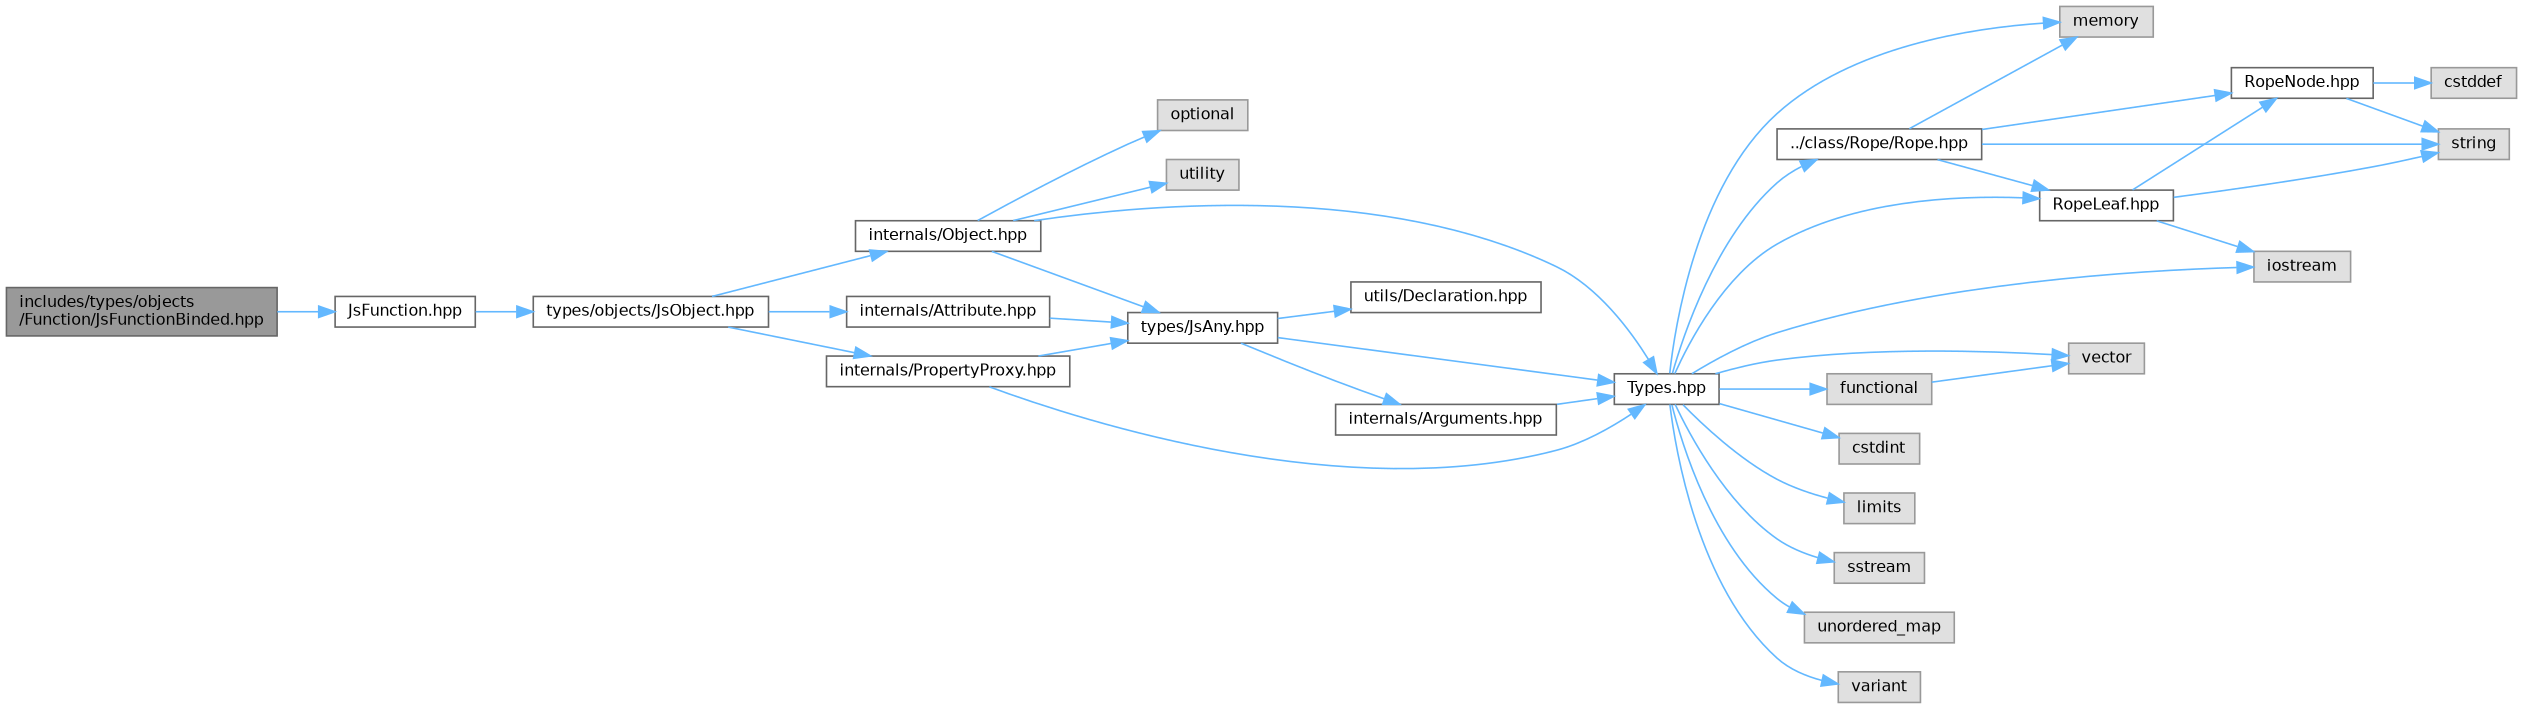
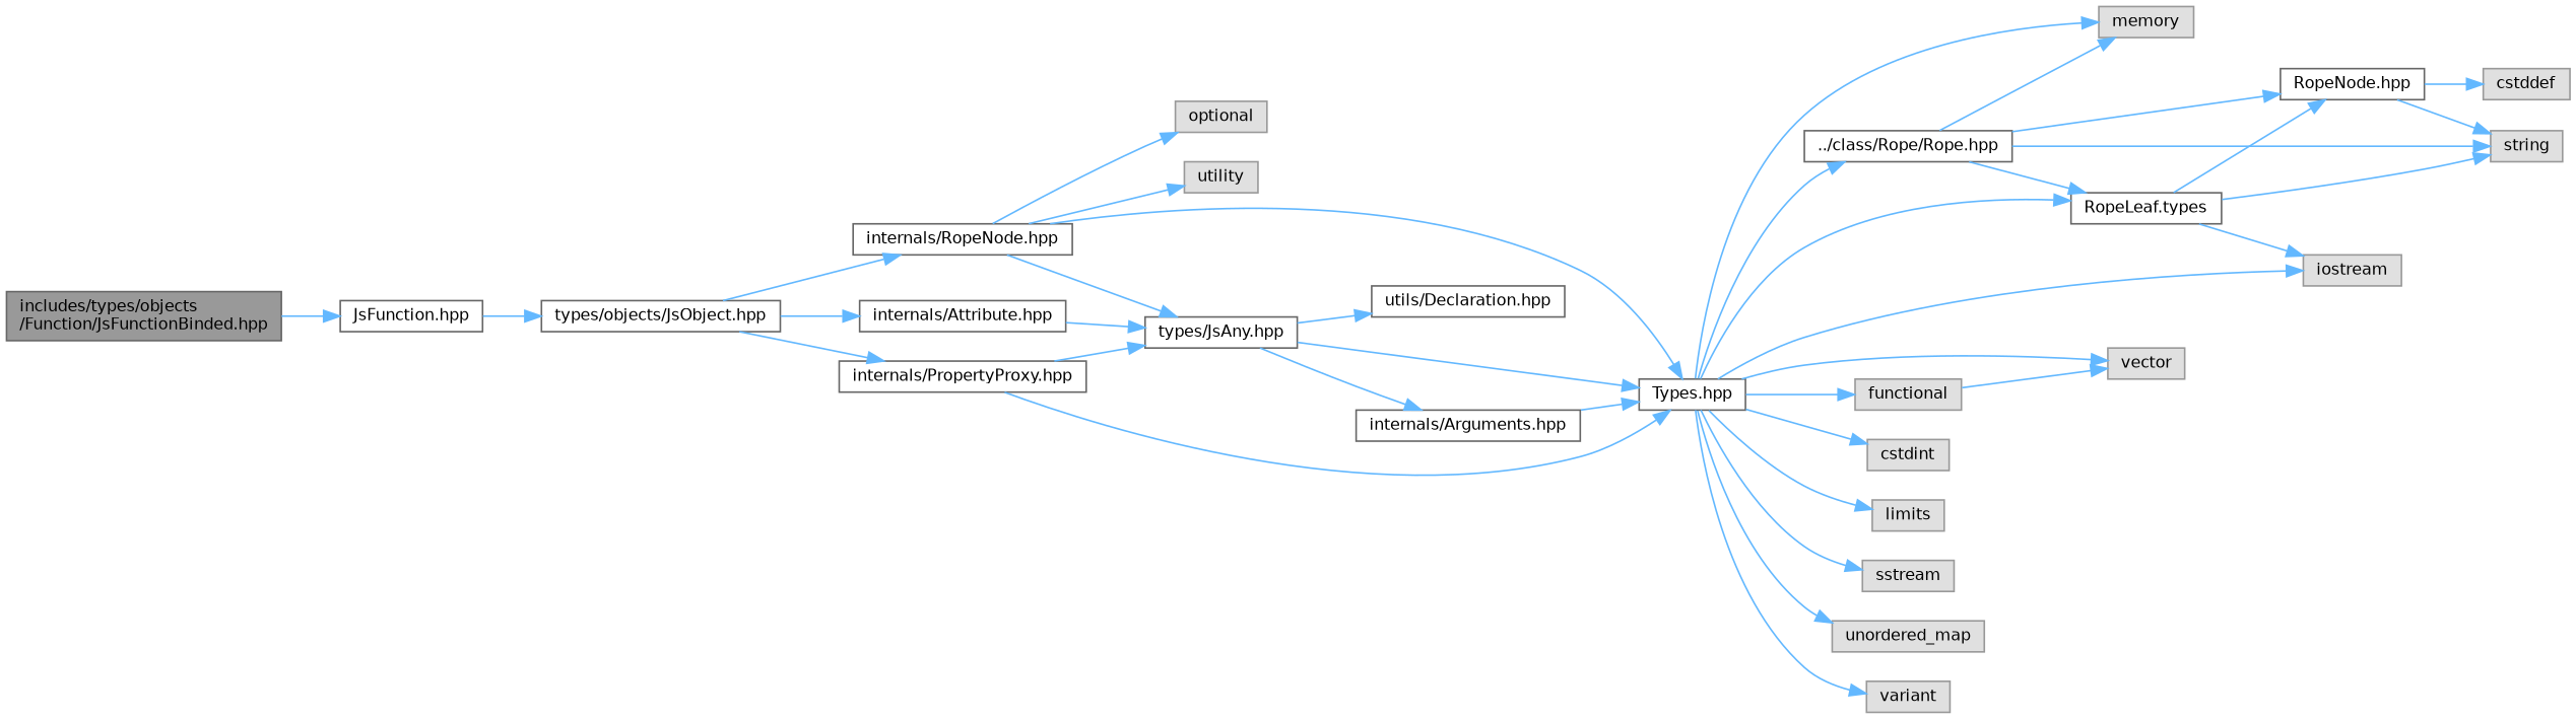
  digraph {
    rankdir=LR
    node [color=grey60 fillcolor="#E0E0E0" fontname=Helvetica fontsize=10 shape=box style=filled]
    edge [color=steelblue1 fontname=Helvetica fontsize=10 labelfontname=Helvetica labelfontsize=10 style=solid]
    n1 [color=gray40 fillcolor=grey60 fontcolor=black height=0.2 label="includes/types/objects\l/Function/JsFunctionBinded.hpp" width=0.4]
    n2 [color=grey40 fillcolor=white height=0.2 label="JsFunction.hpp" width=0.4]
    n3 [color=grey40 fillcolor=white height=0.2 label="types/objects/JsObject.hpp" width=0.4]
    n4 [color=grey40 fillcolor=white height=0.2 label="internals/Attribute.hpp" width=0.4]
-   n5 [color=grey40 fillcolor=white height=0.2 label="internals/Object.hpp" width=0.4]
+   n5 [color=grey40 fillcolor=white height=0.2 label="internals/RopeNode.hpp" width=0.4]
    n6 [color=grey40 fillcolor=white height=0.2 label="internals/PropertyProxy.hpp" width=0.4]
    n7 [color=grey40 fillcolor=white height=0.2 label="types/JsAny.hpp" width=0.4]
    n8 [color=grey40 fillcolor=white height=0.2 label="Types.hpp" width=0.4]
    n9 [height=0.2 label=optional width=0.4]
    n10 [height=0.2 label=utility width=0.4]
    n11 [color=grey40 fillcolor=white height=0.2 label="internals/Arguments.hpp" width=0.4]
    n12 [color=grey40 fillcolor=white height=0.2 label="utils/Declaration.hpp" width=0.4]
    n13 [color=grey40 fillcolor=white height=0.2 label="../class/Rope/Rope.hpp" width=0.4]
    n14 [height=0.2 label=memory width=0.4]
    n15 [height=0.2 label=iostream width=0.4]
    n16 [height=0.2 label=vector width=0.4]
    n17 [height=0.2 label=cstdint width=0.4]
    n18 [height=0.2 label=functional width=0.4]
    n19 [height=0.2 label=limits width=0.4]
    n20 [height=0.2 label=sstream width=0.4]
    n21 [height=0.2 label=unordered_map width=0.4]
    n22 [height=0.2 label=variant width=0.4]
-   n23 [color=grey40 fillcolor=white height=0.2 label="RopeLeaf.hpp" width=0.4]
+   n23 [color=grey40 fillcolor=white height=0.2 label="RopeLeaf.types" width=0.4]
    n24 [height=0.2 label=string width=0.4]
    n25 [color=grey40 fillcolor=white height=0.2 label="RopeNode.hpp" width=0.4]
    n26 [height=0.2 label=cstddef width=0.4]
    n1 -> n2
    n2 -> n3
    n3 -> n4
    n3 -> n5
    n3 -> n6
    n4 -> n7
    n5 -> n7
    n5 -> n8
    n5 -> n9
    n5 -> n10
    n6 -> n7
    n6 -> n8
    n7 -> n8
    n7 -> n11
    n7 -> n12
    n8 -> n13
    n8 -> n14
    n8 -> n15
    n8 -> n16
    n8 -> n17
    n8 -> n18
    n8 -> n19
    n8 -> n20
    n8 -> n21
    n8 -> n22
    n8 -> n23
    n11 -> n8
    n13 -> n14
    n13 -> n23
    n13 -> n24
    n13 -> n25
    n18 -> n16
    n23 -> n15
    n23 -> n24
    n23 -> n25
    n25 -> n24
    n25 -> n26
  }
